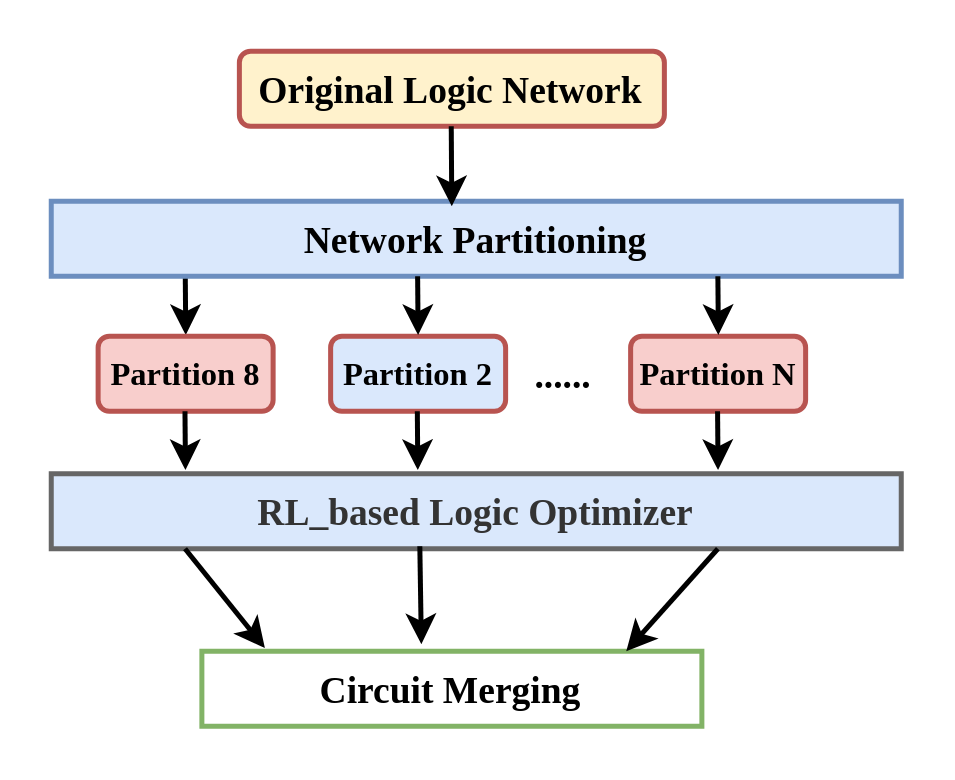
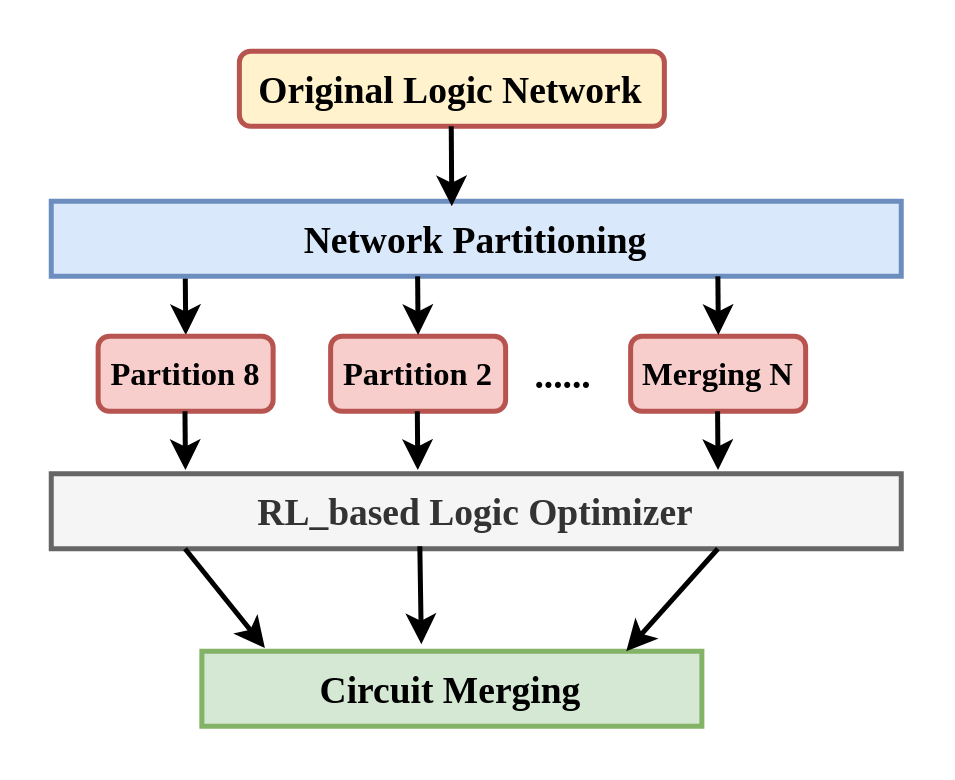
  <mxCell id="0" />
  <mxCell id="1" parent="0" />
  <mxCell id="2" value="&lt;font face=&quot;Times New Roman&quot; style=&quot;font-size: 15px;&quot;&gt;Original Logic Network&lt;/font&gt;" style="rounded=1;whiteSpace=wrap;html=1;fillColor=#fff2cc;strokeColor=#b85450;fontStyle=1;fontSize=15;strokeWidth=2;" vertex="1" parent="1"><mxGeometry x="95.25" y="20" width="170" height="30" as="geometry" /></mxCell>
- <mxCell id="3" value="&lt;font face=&quot;Times New Roman&quot; style=&quot;font-size: 15px;&quot;&gt;RL_based Logic Optimizer&lt;/font&gt;" style="rounded=0;whiteSpace=wrap;html=1;fillColor=#dae8fc;strokeColor=#666666;fontColor=#333333;fontStyle=1;fontSize=15;strokeWidth=2;" vertex="1" parent="1"><mxGeometry x="20" y="189" width="340" height="30" as="geometry" /></mxCell>
+ <mxCell id="3" value="&lt;font face=&quot;Times New Roman&quot; style=&quot;font-size: 15px;&quot;&gt;RL_based Logic Optimizer&lt;/font&gt;" style="rounded=0;whiteSpace=wrap;html=1;fillColor=#f5f5f5;strokeColor=#666666;fontColor=#333333;fontStyle=1;fontSize=15;strokeWidth=2;" vertex="1" parent="1"><mxGeometry x="20" y="189" width="340" height="30" as="geometry" /></mxCell>
  <mxCell id="4" style="edgeStyle=orthogonalEdgeStyle;rounded=0;orthogonalLoop=1;jettySize=auto;html=1;entryX=0.312;entryY=-0.015;entryDx=0;entryDy=0;entryPerimeter=0;fontStyle=1;fontSize=15;strokeWidth=2;" edge="1" parent="1"><mxGeometry relative="1" as="geometry"><mxPoint x="73.61" y="110" as="sourcePoint" /><mxPoint x="73.806" y="133.55" as="targetPoint" /></mxGeometry></mxCell>
- <mxCell id="5" value="&lt;font face=&quot;Times New Roman&quot; style=&quot;font-size: 15px;&quot;&gt;Circuit Merging&lt;/font&gt;" style="rounded=0;whiteSpace=wrap;html=1;fillColor=#ffffff;strokeColor=#82b366;fontStyle=1;fontSize=15;strokeWidth=2;" vertex="1" parent="1"><mxGeometry x="80.25" y="260" width="200" height="30" as="geometry" /></mxCell>
+ <mxCell id="5" value="&lt;font face=&quot;Times New Roman&quot; style=&quot;font-size: 15px;&quot;&gt;Circuit Merging&lt;/font&gt;" style="rounded=0;whiteSpace=wrap;html=1;fillColor=#d5e8d4;strokeColor=#82b366;fontStyle=1;fontSize=15;strokeWidth=2;" vertex="1" parent="1"><mxGeometry x="80.25" y="260" width="200" height="30" as="geometry" /></mxCell>
  <mxCell id="6" value="&lt;font face=&quot;Times New Roman&quot; style=&quot;font-size: 15px;&quot;&gt;Network Partitioning&lt;/font&gt;" style="rounded=0;whiteSpace=wrap;html=1;fillColor=#dae8fc;strokeColor=#6c8ebf;fontStyle=1;fontSize=15;strokeWidth=2;" vertex="1" parent="1"><mxGeometry x="20" y="80" width="340" height="30" as="geometry" /></mxCell>
  <mxCell id="7" style="edgeStyle=orthogonalEdgeStyle;rounded=0;orthogonalLoop=1;jettySize=auto;html=1;entryX=0.599;entryY=-0.037;entryDx=0;entryDy=0;entryPerimeter=0;fontStyle=1;fontSize=15;strokeWidth=2;" edge="1" parent="1"><mxGeometry relative="1" as="geometry"><mxPoint x="180.003" y="50" as="sourcePoint" /><mxPoint x="180.21" y="82" as="targetPoint" /></mxGeometry></mxCell>
  <mxCell id="8" value="&lt;font face=&quot;Times New Roman&quot; style=&quot;font-size: 13px;&quot;&gt;Partition 8&lt;/font&gt;" style="rounded=1;whiteSpace=wrap;html=1;fillColor=#f8cecc;strokeColor=#b85450;fontStyle=1;fontSize=13;strokeWidth=2;" vertex="1" parent="1"><mxGeometry x="38.75" y="134" width="70" height="30" as="geometry" /></mxCell>
- <mxCell id="9" value="&lt;font face=&quot;Times New Roman&quot; style=&quot;font-size: 13px;&quot;&gt;Partition 2&lt;/font&gt;" style="rounded=1;whiteSpace=wrap;html=1;fillColor=#dae8fc;strokeColor=#b85450;fontStyle=1;fontSize=13;strokeWidth=2;" vertex="1" parent="1"><mxGeometry x="131.75" y="134" width="70" height="30" as="geometry" /></mxCell>
- <mxCell id="10" value="&lt;font face=&quot;Times New Roman&quot; style=&quot;font-size: 13px;&quot;&gt;Partition N&lt;/font&gt;" style="rounded=1;whiteSpace=wrap;html=1;fillColor=#f8cecc;strokeColor=#b85450;fontStyle=1;fontSize=13;strokeWidth=2;" vertex="1" parent="1"><mxGeometry x="251.75" y="134" width="70" height="30" as="geometry" /></mxCell>
+ <mxCell id="9" value="&lt;font face=&quot;Times New Roman&quot; style=&quot;font-size: 13px;&quot;&gt;Partition 2&lt;/font&gt;" style="rounded=1;whiteSpace=wrap;html=1;fillColor=#f8cecc;strokeColor=#b85450;fontStyle=1;fontSize=13;strokeWidth=2;" vertex="1" parent="1"><mxGeometry x="131.75" y="134" width="70" height="30" as="geometry" /></mxCell>
+ <mxCell id="10" value="&lt;font face=&quot;Times New Roman&quot; style=&quot;font-size: 13px;&quot;&gt;Merging N&lt;/font&gt;" style="rounded=1;whiteSpace=wrap;html=1;fillColor=#f8cecc;strokeColor=#b85450;fontStyle=1;fontSize=13;strokeWidth=2;" vertex="1" parent="1"><mxGeometry x="251.75" y="134" width="70" height="30" as="geometry" /></mxCell>
  <mxCell id="11" value="&lt;font face=&quot;Times New Roman&quot; style=&quot;font-size: 15px;&quot;&gt;&lt;span style=&quot;font-size: 15px;&quot;&gt;......&lt;/span&gt;&lt;/font&gt;" style="text;html=1;strokeColor=none;fillColor=none;align=center;verticalAlign=middle;whiteSpace=wrap;rounded=0;fontStyle=1;fontSize=15;strokeWidth=3;" vertex="1" parent="1"><mxGeometry x="194.75" y="134" width="60" height="30" as="geometry" /></mxCell>
  <mxCell id="12" style="edgeStyle=orthogonalEdgeStyle;rounded=0;orthogonalLoop=1;jettySize=auto;html=1;entryX=0.312;entryY=-0.015;entryDx=0;entryDy=0;entryPerimeter=0;fontStyle=1;fontSize=15;strokeWidth=2;" edge="1" parent="1"><mxGeometry relative="1" as="geometry"><mxPoint x="166.55" y="110" as="sourcePoint" /><mxPoint x="166.746" y="133.55" as="targetPoint" /></mxGeometry></mxCell>
  <mxCell id="13" style="edgeStyle=orthogonalEdgeStyle;rounded=0;orthogonalLoop=1;jettySize=auto;html=1;entryX=0.312;entryY=-0.015;entryDx=0;entryDy=0;entryPerimeter=0;fontStyle=1;fontSize=15;strokeWidth=2;" edge="1" parent="1"><mxGeometry relative="1" as="geometry"><mxPoint x="286.65" y="110" as="sourcePoint" /><mxPoint x="286.846" y="133.55" as="targetPoint" /></mxGeometry></mxCell>
  <mxCell id="14" style="edgeStyle=orthogonalEdgeStyle;rounded=0;orthogonalLoop=1;jettySize=auto;html=1;entryX=0.312;entryY=-0.015;entryDx=0;entryDy=0;entryPerimeter=0;fontStyle=1;fontSize=15;strokeWidth=2;" edge="1" parent="1"><mxGeometry relative="1" as="geometry"><mxPoint x="73.49" y="164" as="sourcePoint" /><mxPoint x="73.686" y="187.55" as="targetPoint" /></mxGeometry></mxCell>
  <mxCell id="15" style="edgeStyle=orthogonalEdgeStyle;rounded=0;orthogonalLoop=1;jettySize=auto;html=1;entryX=0.312;entryY=-0.015;entryDx=0;entryDy=0;entryPerimeter=0;fontStyle=1;fontSize=15;strokeWidth=2;" edge="1" parent="1"><mxGeometry relative="1" as="geometry"><mxPoint x="166.43" y="164" as="sourcePoint" /><mxPoint x="166.626" y="187.55" as="targetPoint" /></mxGeometry></mxCell>
  <mxCell id="16" style="edgeStyle=orthogonalEdgeStyle;rounded=0;orthogonalLoop=1;jettySize=auto;html=1;entryX=0.312;entryY=-0.015;entryDx=0;entryDy=0;entryPerimeter=0;fontStyle=1;fontSize=15;strokeWidth=2;" edge="1" parent="1"><mxGeometry relative="1" as="geometry"><mxPoint x="286.53" y="164" as="sourcePoint" /><mxPoint x="286.726" y="187.55" as="targetPoint" /></mxGeometry></mxCell>
  <mxCell id="17" style="rounded=0;orthogonalLoop=1;jettySize=auto;html=1;fontStyle=1;fontSize=15;strokeWidth=2;entryX=0.126;entryY=-0.043;entryDx=0;entryDy=0;entryPerimeter=0;" edge="1" parent="1" target="5"><mxGeometry relative="1" as="geometry"><mxPoint x="73.51" y="219" as="sourcePoint" /><mxPoint x="74" y="250" as="targetPoint" /></mxGeometry></mxCell>
  <mxCell id="18" style="edgeStyle=orthogonalEdgeStyle;rounded=0;orthogonalLoop=1;jettySize=auto;html=1;entryX=0.439;entryY=-0.093;entryDx=0;entryDy=0;entryPerimeter=0;fontStyle=1;fontSize=15;strokeWidth=2;" edge="1" parent="1" target="5"><mxGeometry relative="1" as="geometry"><mxPoint x="167.43" y="218" as="sourcePoint" /><mxPoint x="167.626" y="241.55" as="targetPoint" /></mxGeometry></mxCell>
  <mxCell id="19" style="rounded=0;orthogonalLoop=1;jettySize=auto;html=1;fontStyle=1;fontSize=15;strokeWidth=2;" edge="1" parent="1"><mxGeometry relative="1" as="geometry"><mxPoint x="286.65" y="219" as="sourcePoint" /><mxPoint x="250" y="260" as="targetPoint" /></mxGeometry></mxCell>
